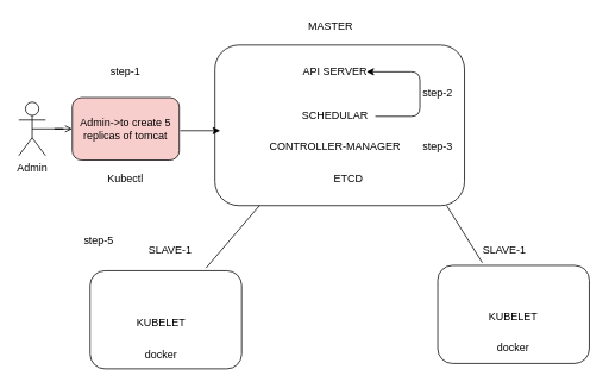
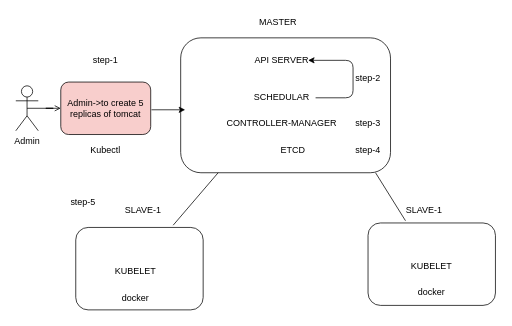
  <mxCell id="0" />
  <mxCell id="1" parent="0" />
  <mxCell id="2" value="" style="rounded=1;whiteSpace=wrap;html=1;" vertex="1" parent="1"><mxGeometry x="240" y="50" width="280" height="180" as="geometry" /></mxCell>
  <mxCell id="3" value="MASTER" style="text;html=1;strokeColor=none;fillColor=none;align=center;verticalAlign=middle;whiteSpace=wrap;rounded=0;" vertex="1" parent="1"><mxGeometry x="350" y="20" width="40" height="20" as="geometry" /></mxCell>
  <mxCell id="4" value="" style="rounded=1;whiteSpace=wrap;html=1;" vertex="1" parent="1"><mxGeometry x="100" y="303" width="170" height="110" as="geometry" /></mxCell>
  <mxCell id="5" value="" style="rounded=1;whiteSpace=wrap;html=1;" vertex="1" parent="1"><mxGeometry x="490" y="297" width="170" height="110" as="geometry" /></mxCell>
  <mxCell id="6" value="KUBELET" style="text;html=1;strokeColor=none;fillColor=none;align=center;verticalAlign=middle;whiteSpace=wrap;rounded=0;" vertex="1" parent="1"><mxGeometry x="160" y="352" width="40" height="20" as="geometry" /></mxCell>
  <mxCell id="7" value="KUBELET" style="text;html=1;strokeColor=none;fillColor=none;align=center;verticalAlign=middle;whiteSpace=wrap;rounded=0;" vertex="1" parent="1"><mxGeometry x="555" y="345" width="40" height="20" as="geometry" /></mxCell>
  <mxCell id="8" value="Admin-&amp;gt;to create 5 replicas of tomcat" style="rounded=1;whiteSpace=wrap;html=1;fillColor=#f8cecc;" vertex="1" parent="1"><mxGeometry x="80" y="109" width="120" height="70" as="geometry" /></mxCell>
  <mxCell id="9" value="" style="edgeStyle=orthogonalEdgeStyle;rounded=0;orthogonalLoop=1;jettySize=auto;html=1;exitX=0.5;exitY=0.5;exitDx=0;exitDy=0;exitPerimeter=0;endArrow=open;" edge="1" parent="1" source="10" target="8"><mxGeometry relative="1" as="geometry" /></mxCell>
  <mxCell id="10" value="Admin" style="shape=umlActor;verticalLabelPosition=bottom;verticalAlign=top;html=1;outlineConnect=0;" vertex="1" parent="1"><mxGeometry x="20" y="114" width="30" height="60" as="geometry" /></mxCell>
  <mxCell id="11" value="" style="edgeStyle=orthogonalEdgeStyle;rounded=0;orthogonalLoop=1;jettySize=auto;html=1;exitX=0.5;exitY=0.5;exitDx=0;exitDy=0;exitPerimeter=0;" edge="1" parent="1"><mxGeometry relative="1" as="geometry"><mxPoint x="201" y="146" as="sourcePoint" /><mxPoint x="246" y="146" as="targetPoint" /></mxGeometry></mxCell>
  <mxCell id="12" value="step-1" style="text;html=1;strokeColor=none;fillColor=none;align=center;verticalAlign=middle;whiteSpace=wrap;rounded=0;" vertex="1" parent="1"><mxGeometry x="120" y="70" width="40" height="20" as="geometry" /></mxCell>
  <mxCell id="13" value="API SERVER" style="text;html=1;strokeColor=none;fillColor=none;align=center;verticalAlign=middle;whiteSpace=wrap;rounded=0;" vertex="1" parent="1"><mxGeometry x="330" y="70" width="90" height="20" as="geometry" /></mxCell>
  <mxCell id="14" value="SCHEDULAR" style="text;html=1;strokeColor=none;fillColor=none;align=center;verticalAlign=middle;whiteSpace=wrap;rounded=0;" vertex="1" parent="1"><mxGeometry x="330" y="120" width="90" height="20" as="geometry" /></mxCell>
  <mxCell id="15" value="" style="edgeStyle=segmentEdgeStyle;endArrow=classic;html=1;" edge="1" parent="1"><mxGeometry width="50" height="50" relative="1" as="geometry"><mxPoint x="420" y="130" as="sourcePoint" /><mxPoint x="410" y="80" as="targetPoint" /><Array as="points"><mxPoint x="420" y="130" /><mxPoint x="470" y="130" /></Array></mxGeometry></mxCell>
  <mxCell id="16" value="step-2" style="text;html=1;strokeColor=none;fillColor=none;align=center;verticalAlign=middle;whiteSpace=wrap;rounded=0;" vertex="1" parent="1"><mxGeometry x="470" y="94" width="40" height="20" as="geometry" /></mxCell>
  <mxCell id="17" value="Kubectl" style="text;html=1;strokeColor=none;fillColor=none;align=center;verticalAlign=middle;whiteSpace=wrap;rounded=0;" vertex="1" parent="1"><mxGeometry x="110" y="190" width="60" height="20" as="geometry" /></mxCell>
  <mxCell id="18" value="CONTROLLER-MANAGER" style="text;html=1;strokeColor=none;fillColor=none;align=center;verticalAlign=middle;whiteSpace=wrap;rounded=0;" vertex="1" parent="1"><mxGeometry x="295" y="154" width="160" height="20" as="geometry" /></mxCell>
  <mxCell id="19" value="step-3" style="text;html=1;strokeColor=none;fillColor=none;align=center;verticalAlign=middle;whiteSpace=wrap;rounded=0;" vertex="1" parent="1"><mxGeometry x="470" y="154" width="40" height="20" as="geometry" /></mxCell>
  <mxCell id="20" value="ETCD" style="text;html=1;strokeColor=none;fillColor=none;align=center;verticalAlign=middle;whiteSpace=wrap;rounded=0;" vertex="1" parent="1"><mxGeometry x="370" y="190" width="40" height="20" as="geometry" /></mxCell>
+ <mxCell id="21" value="step-4" style="text;html=1;strokeColor=none;fillColor=none;align=center;verticalAlign=middle;whiteSpace=wrap;rounded=0;" vertex="1" parent="1"><mxGeometry x="470" y="190" width="40" height="20" as="geometry" /></mxCell>
  <mxCell id="22" value="SLAVE-1" style="text;html=1;strokeColor=none;fillColor=none;align=center;verticalAlign=middle;whiteSpace=wrap;rounded=0;" vertex="1" parent="1"><mxGeometry x="160" y="270" width="60" height="20" as="geometry" /></mxCell>
  <mxCell id="23" value="SLAVE-1" style="text;html=1;strokeColor=none;fillColor=none;align=center;verticalAlign=middle;whiteSpace=wrap;rounded=0;" vertex="1" parent="1"><mxGeometry x="535" y="270" width="60" height="20" as="geometry" /></mxCell>
  <mxCell id="24" value="step-5" style="text;html=1;strokeColor=none;fillColor=none;align=center;verticalAlign=middle;whiteSpace=wrap;rounded=0;" vertex="1" parent="1"><mxGeometry x="90" y="260" width="40" height="20" as="geometry" /></mxCell>
  <mxCell id="25" value="" style="endArrow=none;html=1;" edge="1" parent="1"><mxGeometry width="50" height="50" relative="1" as="geometry"><mxPoint x="230" y="300" as="sourcePoint" /><mxPoint x="290" y="230" as="targetPoint" /></mxGeometry></mxCell>
  <mxCell id="26" value="" style="endArrow=none;html=1;exitX=0.294;exitY=-0.027;exitDx=0;exitDy=0;exitPerimeter=0;" edge="1" parent="1" source="5"><mxGeometry width="50" height="50" relative="1" as="geometry"><mxPoint x="450" y="280" as="sourcePoint" /><mxPoint x="500" y="230" as="targetPoint" /></mxGeometry></mxCell>
  <mxCell id="27" value="docker" style="text;html=1;strokeColor=none;fillColor=none;align=center;verticalAlign=middle;whiteSpace=wrap;rounded=0;" vertex="1" parent="1"><mxGeometry x="160" y="387" width="40" height="20" as="geometry" /></mxCell>
  <mxCell id="28" value="docker" style="text;html=1;strokeColor=none;fillColor=none;align=center;verticalAlign=middle;whiteSpace=wrap;rounded=0;" vertex="1" parent="1"><mxGeometry x="555" y="380" width="40" height="20" as="geometry" /></mxCell>
